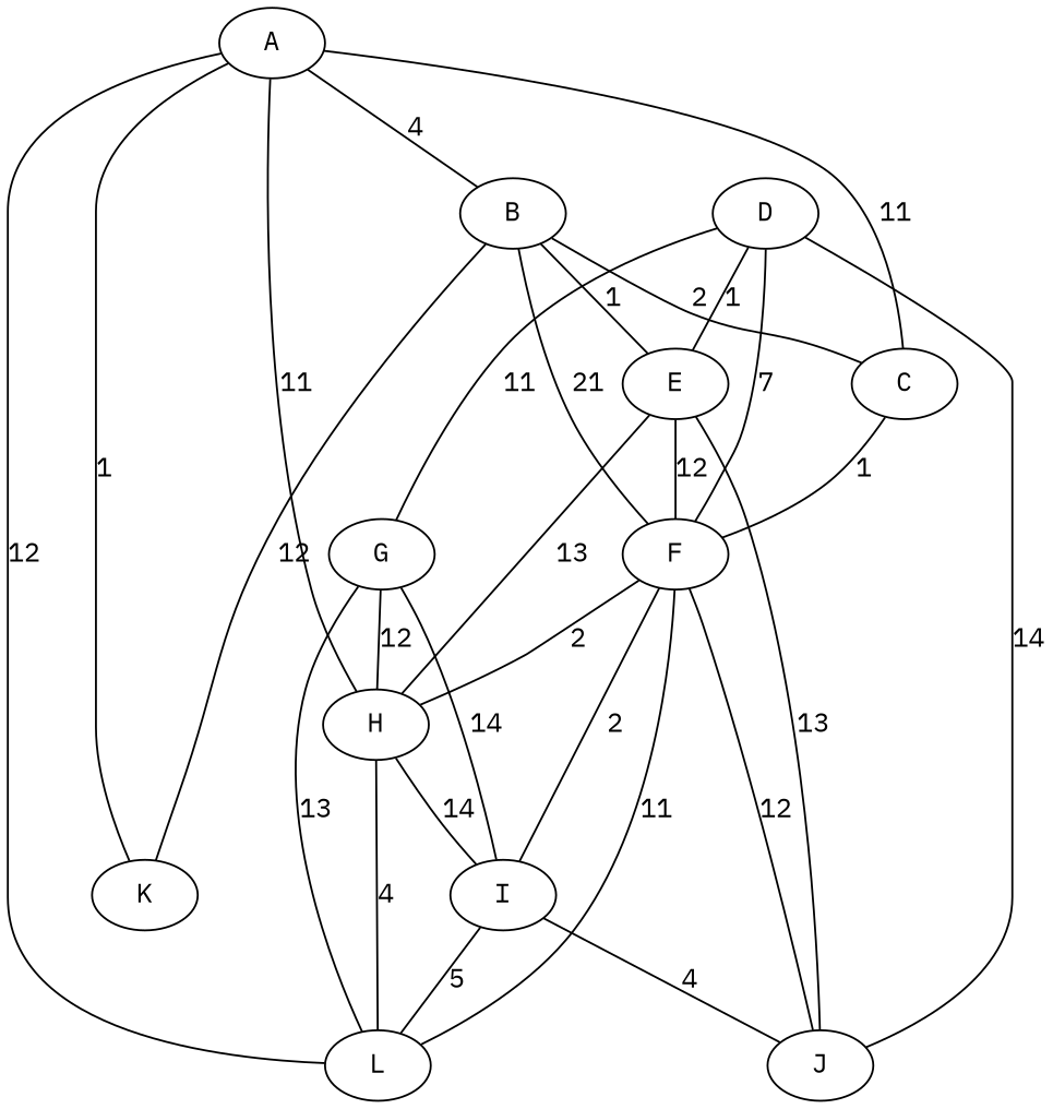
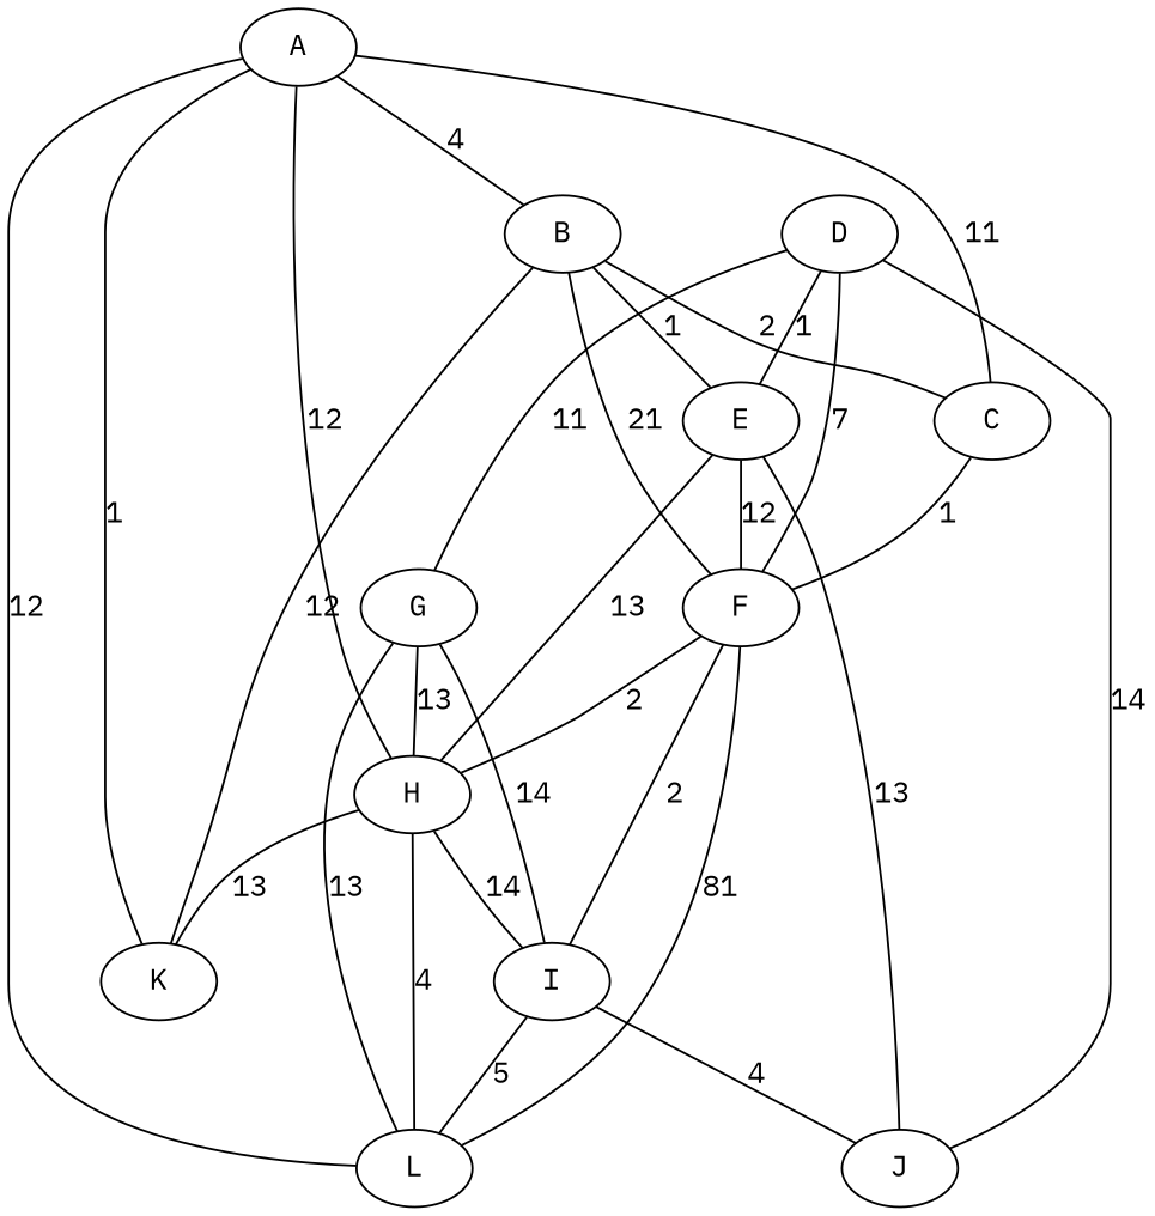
  graph {
    fontname="IBM Plex Mono"
    node [fontname="IBM Plex Mono"]
    edge [fontname="IBM Plex Mono"]
    A
    B
    C
    H
    K
    L
    E
    F
    I
    J
    D
    G
    A -- B [label=4]
    A -- C [label=11]
-   A -- H [label=11]
+   A -- H [label=12]
    A -- K [label=1]
    A -- L [label=12]
    B -- C [label=2]
    B -- K [label=12]
    B -- E [label=1]
    B -- F [label=21]
    C -- F [label=1]
+   H -- K [label=13]
    H -- L [label=4]
    H -- I [label=14]
    E -- H [label=13]
    E -- F [label=12]
    E -- J [label=13]
    F -- H [label=2]
-   F -- L [label=11]
+   F -- L [label=81]
    F -- I [label=2]
-   F -- J [label=12]
    I -- L [label=5]
    I -- J [label=4]
    D -- E [label=1]
    D -- F [label=7]
    D -- J [label=14]
    D -- G [label=11]
-   G -- H [label=12]
+   G -- H [label=13]
    G -- L [label=13]
    G -- I [label=14]
  }
